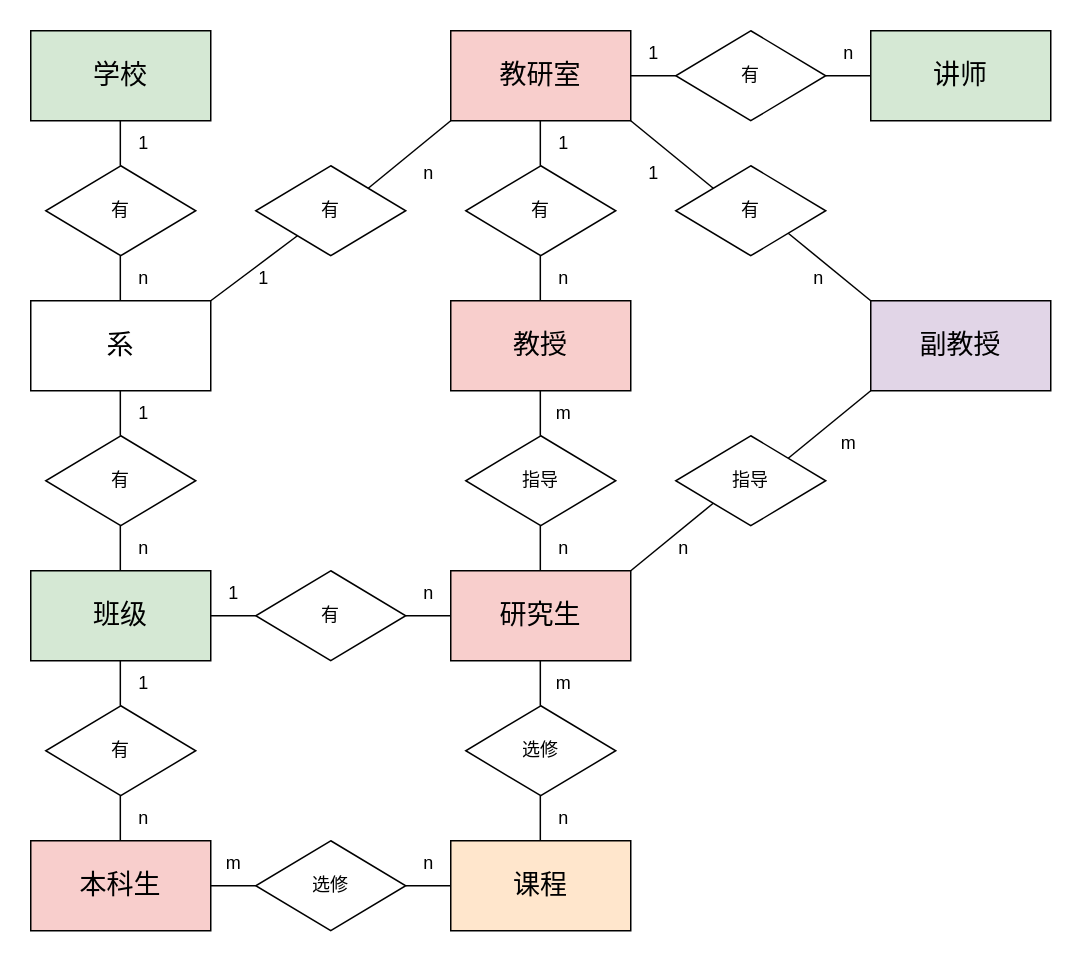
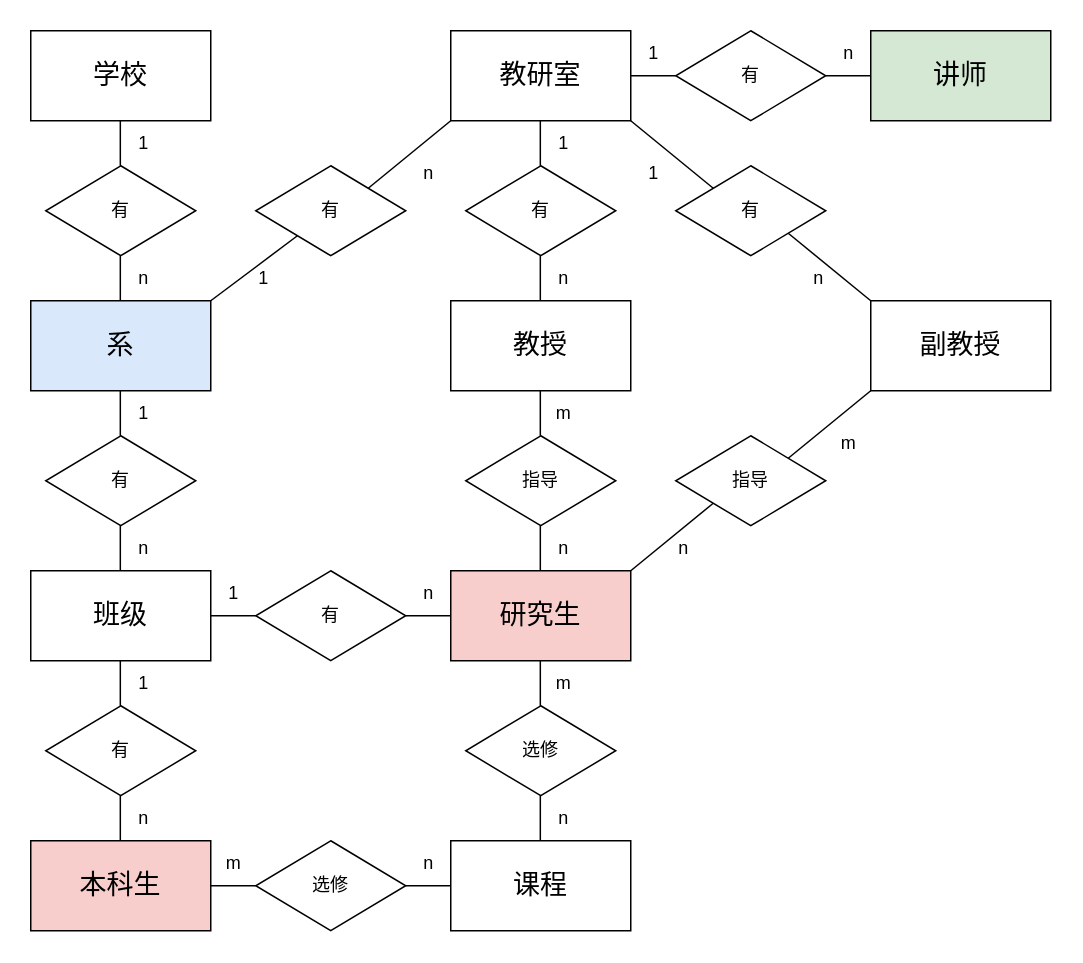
  <mxCell id="0" />
  <mxCell id="1" parent="0" />
- <mxCell id="2" value="&lt;font style=&quot;font-size: 18px;&quot;&gt;系&lt;/font&gt;" style="rounded=0;whiteSpace=wrap;html=1;" vertex="1" parent="1"><mxGeometry x="20" y="200" width="120" height="60" as="geometry" /></mxCell>
- <mxCell id="3" value="&lt;font style=&quot;font-size: 18px;&quot;&gt;学校&lt;/font&gt;" style="rounded=0;whiteSpace=wrap;html=1;fillColor=#d5e8d4;" vertex="1" parent="1"><mxGeometry x="20" y="20" width="120" height="60" as="geometry" /></mxCell>
- <mxCell id="4" value="&lt;font style=&quot;font-size: 18px;&quot;&gt;班级&lt;/font&gt;" style="rounded=0;whiteSpace=wrap;html=1;fillColor=#d5e8d4;" vertex="1" parent="1"><mxGeometry x="20" y="380" width="120" height="60" as="geometry" /></mxCell>
+ <mxCell id="2" value="&lt;font style=&quot;font-size: 18px;&quot;&gt;系&lt;/font&gt;" style="rounded=0;whiteSpace=wrap;html=1;fillColor=#dae8fc;" vertex="1" parent="1"><mxGeometry x="20" y="200" width="120" height="60" as="geometry" /></mxCell>
+ <mxCell id="3" value="&lt;font style=&quot;font-size: 18px;&quot;&gt;学校&lt;/font&gt;" style="rounded=0;whiteSpace=wrap;html=1;" vertex="1" parent="1"><mxGeometry x="20" y="20" width="120" height="60" as="geometry" /></mxCell>
+ <mxCell id="4" value="&lt;font style=&quot;font-size: 18px;&quot;&gt;班级&lt;/font&gt;" style="rounded=0;whiteSpace=wrap;html=1;" vertex="1" parent="1"><mxGeometry x="20" y="380" width="120" height="60" as="geometry" /></mxCell>
  <mxCell id="5" value="&lt;font style=&quot;font-size: 18px;&quot;&gt;本科生&lt;/font&gt;" style="rounded=0;whiteSpace=wrap;html=1;fillColor=#f8cecc;" vertex="1" parent="1"><mxGeometry x="20" y="560" width="120" height="60" as="geometry" /></mxCell>
  <mxCell id="6" value="&lt;font style=&quot;font-size: 18px;&quot;&gt;研究生&lt;/font&gt;" style="rounded=0;whiteSpace=wrap;html=1;fillColor=#f8cecc;" vertex="1" parent="1"><mxGeometry x="300" y="380" width="120" height="60" as="geometry" /></mxCell>
- <mxCell id="7" value="&lt;font style=&quot;font-size: 18px;&quot;&gt;课程&lt;/font&gt;" style="rounded=0;whiteSpace=wrap;html=1;fillColor=#ffe6cc;" vertex="1" parent="1"><mxGeometry x="300" y="560" width="120" height="60" as="geometry" /></mxCell>
- <mxCell id="8" value="&lt;span style=&quot;font-size: 18px;&quot;&gt;副教授&lt;/span&gt;" style="rounded=0;whiteSpace=wrap;html=1;fillColor=#e1d5e7;" vertex="1" parent="1"><mxGeometry x="580" y="200" width="120" height="60" as="geometry" /></mxCell>
- <mxCell id="9" value="&lt;font style=&quot;font-size: 18px;&quot;&gt;教授&lt;/font&gt;" style="rounded=0;whiteSpace=wrap;html=1;fillColor=#f8cecc;" vertex="1" parent="1"><mxGeometry x="300" y="200" width="120" height="60" as="geometry" /></mxCell>
+ <mxCell id="7" value="&lt;font style=&quot;font-size: 18px;&quot;&gt;课程&lt;/font&gt;" style="rounded=0;whiteSpace=wrap;html=1;" vertex="1" parent="1"><mxGeometry x="300" y="560" width="120" height="60" as="geometry" /></mxCell>
+ <mxCell id="8" value="&lt;span style=&quot;font-size: 18px;&quot;&gt;副教授&lt;/span&gt;" style="rounded=0;whiteSpace=wrap;html=1;" vertex="1" parent="1"><mxGeometry x="580" y="200" width="120" height="60" as="geometry" /></mxCell>
+ <mxCell id="9" value="&lt;font style=&quot;font-size: 18px;&quot;&gt;教授&lt;/font&gt;" style="rounded=0;whiteSpace=wrap;html=1;" vertex="1" parent="1"><mxGeometry x="300" y="200" width="120" height="60" as="geometry" /></mxCell>
  <mxCell id="10" value="&lt;font style=&quot;font-size: 18px;&quot;&gt;讲师&lt;/font&gt;" style="rounded=0;whiteSpace=wrap;html=1;fillColor=#d5e8d4;" vertex="1" parent="1"><mxGeometry x="580" y="20" width="120" height="60" as="geometry" /></mxCell>
- <mxCell id="11" value="&lt;font style=&quot;font-size: 18px;&quot;&gt;教研室&lt;/font&gt;" style="rounded=0;whiteSpace=wrap;html=1;fillColor=#f8cecc;" vertex="1" parent="1"><mxGeometry x="300" y="20" width="120" height="60" as="geometry" /></mxCell>
+ <mxCell id="11" value="&lt;font style=&quot;font-size: 18px;&quot;&gt;教研室&lt;/font&gt;" style="rounded=0;whiteSpace=wrap;html=1;" vertex="1" parent="1"><mxGeometry x="300" y="20" width="120" height="60" as="geometry" /></mxCell>
  <mxCell id="12" value="有" style="rhombus;whiteSpace=wrap;html=1;" vertex="1" parent="1"><mxGeometry x="30" y="110" width="100" height="60" as="geometry" /></mxCell>
  <mxCell id="13" value="有" style="rhombus;whiteSpace=wrap;html=1;" vertex="1" parent="1"><mxGeometry x="30" y="290" width="100" height="60" as="geometry" /></mxCell>
  <mxCell id="14" value="" style="endArrow=none;html=1;rounded=0;" edge="1" parent="1"><mxGeometry width="50" height="50" relative="1" as="geometry"><mxPoint x="79.71" y="110" as="sourcePoint" /><mxPoint x="79.71" y="80" as="targetPoint" /></mxGeometry></mxCell>
  <mxCell id="15" value="" style="endArrow=none;html=1;rounded=0;" edge="1" parent="1"><mxGeometry width="50" height="50" relative="1" as="geometry"><mxPoint x="79.71" y="200" as="sourcePoint" /><mxPoint x="79.71" y="170" as="targetPoint" /></mxGeometry></mxCell>
  <mxCell id="16" value="" style="endArrow=none;html=1;rounded=0;" edge="1" parent="1"><mxGeometry width="50" height="50" relative="1" as="geometry"><mxPoint x="79.71" y="290" as="sourcePoint" /><mxPoint x="79.71" y="260" as="targetPoint" /></mxGeometry></mxCell>
  <mxCell id="17" value="" style="endArrow=none;html=1;rounded=0;" edge="1" parent="1"><mxGeometry width="50" height="50" relative="1" as="geometry"><mxPoint x="79.71" y="380" as="sourcePoint" /><mxPoint x="79.71" y="350" as="targetPoint" /></mxGeometry></mxCell>
  <mxCell id="18" value="n" style="text;html=1;align=center;verticalAlign=middle;resizable=0;points=[];autosize=1;strokeColor=none;fillColor=none;" vertex="1" parent="1"><mxGeometry x="80" y="350" width="30" height="30" as="geometry" /></mxCell>
  <mxCell id="19" value="1" style="text;html=1;align=center;verticalAlign=middle;resizable=0;points=[];autosize=1;strokeColor=none;fillColor=none;" vertex="1" parent="1"><mxGeometry x="80" y="260" width="30" height="30" as="geometry" /></mxCell>
  <mxCell id="20" value="n" style="text;html=1;align=center;verticalAlign=middle;resizable=0;points=[];autosize=1;strokeColor=none;fillColor=none;" vertex="1" parent="1"><mxGeometry x="80" y="170" width="30" height="30" as="geometry" /></mxCell>
  <mxCell id="21" value="1" style="text;html=1;align=center;verticalAlign=middle;resizable=0;points=[];autosize=1;strokeColor=none;fillColor=none;" vertex="1" parent="1"><mxGeometry x="80" y="80" width="30" height="30" as="geometry" /></mxCell>
  <mxCell id="22" value="选修" style="rhombus;whiteSpace=wrap;html=1;" vertex="1" parent="1"><mxGeometry x="170" y="560" width="100" height="60" as="geometry" /></mxCell>
  <mxCell id="23" value="" style="endArrow=none;html=1;rounded=0;exitX=0;exitY=0.5;exitDx=0;exitDy=0;entryX=1;entryY=0.5;entryDx=0;entryDy=0;" edge="1" parent="1" source="22" target="5"><mxGeometry width="50" height="50" relative="1" as="geometry"><mxPoint x="229.71" y="560" as="sourcePoint" /><mxPoint x="229.71" y="530" as="targetPoint" /></mxGeometry></mxCell>
  <mxCell id="24" value="" style="endArrow=none;html=1;rounded=0;exitX=0;exitY=0.5;exitDx=0;exitDy=0;entryX=1;entryY=0.5;entryDx=0;entryDy=0;" edge="1" parent="1" source="7" target="22"><mxGeometry width="50" height="50" relative="1" as="geometry"><mxPoint x="229.71" y="650" as="sourcePoint" /><mxPoint x="229.71" y="620" as="targetPoint" /></mxGeometry></mxCell>
  <mxCell id="25" value="n" style="text;html=1;align=center;verticalAlign=middle;resizable=0;points=[];autosize=1;strokeColor=none;fillColor=none;" vertex="1" parent="1"><mxGeometry x="270" y="560" width="30" height="30" as="geometry" /></mxCell>
  <mxCell id="26" value="m" style="text;html=1;align=center;verticalAlign=middle;resizable=0;points=[];autosize=1;strokeColor=none;fillColor=none;" vertex="1" parent="1"><mxGeometry x="140" y="560" width="30" height="30" as="geometry" /></mxCell>
  <mxCell id="27" value="选修" style="rhombus;whiteSpace=wrap;html=1;" vertex="1" parent="1"><mxGeometry x="310" y="470" width="100" height="60" as="geometry" /></mxCell>
  <mxCell id="28" value="" style="endArrow=none;html=1;rounded=0;" edge="1" parent="1"><mxGeometry width="50" height="50" relative="1" as="geometry"><mxPoint x="359.71" y="470" as="sourcePoint" /><mxPoint x="359.71" y="440" as="targetPoint" /></mxGeometry></mxCell>
  <mxCell id="29" value="" style="endArrow=none;html=1;rounded=0;" edge="1" parent="1"><mxGeometry width="50" height="50" relative="1" as="geometry"><mxPoint x="359.71" y="560" as="sourcePoint" /><mxPoint x="359.71" y="530" as="targetPoint" /></mxGeometry></mxCell>
  <mxCell id="30" value="n" style="text;html=1;align=center;verticalAlign=middle;resizable=0;points=[];autosize=1;strokeColor=none;fillColor=none;" vertex="1" parent="1"><mxGeometry x="360" y="530" width="30" height="30" as="geometry" /></mxCell>
  <mxCell id="31" value="m" style="text;html=1;align=center;verticalAlign=middle;resizable=0;points=[];autosize=1;strokeColor=none;fillColor=none;" vertex="1" parent="1"><mxGeometry x="360" y="440" width="30" height="30" as="geometry" /></mxCell>
  <mxCell id="32" value="有" style="rhombus;whiteSpace=wrap;html=1;" vertex="1" parent="1"><mxGeometry x="170" y="380" width="100" height="60" as="geometry" /></mxCell>
  <mxCell id="33" value="" style="endArrow=none;html=1;rounded=0;entryX=0;entryY=0.5;entryDx=0;entryDy=0;exitX=1;exitY=0.5;exitDx=0;exitDy=0;" edge="1" parent="1" source="4" target="32"><mxGeometry width="50" height="50" relative="1" as="geometry"><mxPoint x="140" y="380" as="sourcePoint" /><mxPoint x="190" y="330" as="targetPoint" /></mxGeometry></mxCell>
  <mxCell id="34" value="" style="endArrow=none;html=1;rounded=0;entryX=0;entryY=0.5;entryDx=0;entryDy=0;exitX=1;exitY=0.5;exitDx=0;exitDy=0;" edge="1" parent="1" source="32" target="6"><mxGeometry width="50" height="50" relative="1" as="geometry"><mxPoint x="290" y="320" as="sourcePoint" /><mxPoint x="340" y="260" as="targetPoint" /></mxGeometry></mxCell>
  <mxCell id="35" value="1" style="text;html=1;align=center;verticalAlign=middle;resizable=0;points=[];autosize=1;strokeColor=none;fillColor=none;" vertex="1" parent="1"><mxGeometry x="140" y="380" width="30" height="30" as="geometry" /></mxCell>
  <mxCell id="36" value="n" style="text;html=1;align=center;verticalAlign=middle;resizable=0;points=[];autosize=1;strokeColor=none;fillColor=none;" vertex="1" parent="1"><mxGeometry x="270" y="380" width="30" height="30" as="geometry" /></mxCell>
  <mxCell id="37" value="有" style="rhombus;whiteSpace=wrap;html=1;" vertex="1" parent="1"><mxGeometry x="170" y="110" width="100" height="60" as="geometry" /></mxCell>
  <mxCell id="38" value="" style="endArrow=none;html=1;rounded=0;" edge="1" parent="1" target="37"><mxGeometry width="50" height="50" relative="1" as="geometry"><mxPoint x="140" y="200" as="sourcePoint" /><mxPoint x="190" y="150" as="targetPoint" /></mxGeometry></mxCell>
  <mxCell id="39" value="1" style="text;html=1;align=center;verticalAlign=middle;resizable=0;points=[];autosize=1;strokeColor=none;fillColor=none;" vertex="1" parent="1"><mxGeometry x="160" y="170" width="30" height="30" as="geometry" /></mxCell>
  <mxCell id="40" value="有" style="rhombus;whiteSpace=wrap;html=1;" vertex="1" parent="1"><mxGeometry x="450" y="110" width="100" height="60" as="geometry" /></mxCell>
  <mxCell id="41" value="" style="endArrow=none;html=1;rounded=0;exitX=0;exitY=0;exitDx=0;exitDy=0;" edge="1" parent="1" source="40"><mxGeometry width="50" height="50" relative="1" as="geometry"><mxPoint x="370" y="130" as="sourcePoint" /><mxPoint x="420" y="80" as="targetPoint" /></mxGeometry></mxCell>
  <mxCell id="42" value="1" style="text;html=1;align=center;verticalAlign=middle;resizable=0;points=[];autosize=1;strokeColor=none;fillColor=none;" vertex="1" parent="1"><mxGeometry x="420" y="100" width="30" height="30" as="geometry" /></mxCell>
  <mxCell id="43" value="n" style="text;html=1;align=center;verticalAlign=middle;resizable=0;points=[];autosize=1;strokeColor=none;fillColor=none;" vertex="1" parent="1"><mxGeometry x="530" y="170" width="30" height="30" as="geometry" /></mxCell>
  <mxCell id="44" value="有" style="rhombus;whiteSpace=wrap;html=1;" vertex="1" parent="1"><mxGeometry x="30" y="470" width="100" height="60" as="geometry" /></mxCell>
  <mxCell id="45" value="" style="endArrow=none;html=1;rounded=0;" edge="1" parent="1"><mxGeometry width="50" height="50" relative="1" as="geometry"><mxPoint x="79.71" y="470" as="sourcePoint" /><mxPoint x="79.71" y="440" as="targetPoint" /></mxGeometry></mxCell>
  <mxCell id="46" value="" style="endArrow=none;html=1;rounded=0;" edge="1" parent="1"><mxGeometry width="50" height="50" relative="1" as="geometry"><mxPoint x="79.71" y="560" as="sourcePoint" /><mxPoint x="79.71" y="530" as="targetPoint" /></mxGeometry></mxCell>
  <mxCell id="47" value="n" style="text;html=1;align=center;verticalAlign=middle;resizable=0;points=[];autosize=1;strokeColor=none;fillColor=none;" vertex="1" parent="1"><mxGeometry x="80" y="530" width="30" height="30" as="geometry" /></mxCell>
  <mxCell id="48" value="1" style="text;html=1;align=center;verticalAlign=middle;resizable=0;points=[];autosize=1;strokeColor=none;fillColor=none;" vertex="1" parent="1"><mxGeometry x="80" y="440" width="30" height="30" as="geometry" /></mxCell>
  <mxCell id="49" value="n" style="text;html=1;align=center;verticalAlign=middle;resizable=0;points=[];autosize=1;strokeColor=none;fillColor=none;" vertex="1" parent="1"><mxGeometry x="270" y="100" width="30" height="30" as="geometry" /></mxCell>
  <mxCell id="50" value="" style="endArrow=none;html=1;rounded=0;entryX=0;entryY=0.5;entryDx=0;entryDy=0;exitX=1;exitY=0;exitDx=0;exitDy=0;" edge="1" parent="1" source="37"><mxGeometry width="50" height="50" relative="1" as="geometry"><mxPoint x="270" y="140" as="sourcePoint" /><mxPoint x="300" y="80" as="targetPoint" /></mxGeometry></mxCell>
  <mxCell id="51" value="" style="endArrow=none;html=1;rounded=0;exitX=0;exitY=0.5;exitDx=0;exitDy=0;entryX=1;entryY=1;entryDx=0;entryDy=0;" edge="1" parent="1" target="40"><mxGeometry width="50" height="50" relative="1" as="geometry"><mxPoint x="580" y="200" as="sourcePoint" /><mxPoint x="550" y="140" as="targetPoint" /></mxGeometry></mxCell>
  <mxCell id="52" value="指导" style="rhombus;whiteSpace=wrap;html=1;" vertex="1" parent="1"><mxGeometry x="310" y="290" width="100" height="60" as="geometry" /></mxCell>
  <mxCell id="53" value="" style="endArrow=none;html=1;rounded=0;" edge="1" parent="1"><mxGeometry width="50" height="50" relative="1" as="geometry"><mxPoint x="359.71" y="290" as="sourcePoint" /><mxPoint x="359.71" y="260" as="targetPoint" /></mxGeometry></mxCell>
  <mxCell id="54" value="" style="endArrow=none;html=1;rounded=0;" edge="1" parent="1"><mxGeometry width="50" height="50" relative="1" as="geometry"><mxPoint x="359.71" y="380" as="sourcePoint" /><mxPoint x="359.71" y="350" as="targetPoint" /></mxGeometry></mxCell>
  <mxCell id="55" value="n" style="text;html=1;align=center;verticalAlign=middle;resizable=0;points=[];autosize=1;strokeColor=none;fillColor=none;" vertex="1" parent="1"><mxGeometry x="360" y="350" width="30" height="30" as="geometry" /></mxCell>
  <mxCell id="56" value="m" style="text;html=1;align=center;verticalAlign=middle;resizable=0;points=[];autosize=1;strokeColor=none;fillColor=none;" vertex="1" parent="1"><mxGeometry x="360" y="260" width="30" height="30" as="geometry" /></mxCell>
  <mxCell id="57" value="指导" style="rhombus;whiteSpace=wrap;html=1;" vertex="1" parent="1"><mxGeometry x="450" y="290" width="100" height="60" as="geometry" /></mxCell>
  <mxCell id="58" value="" style="endArrow=none;html=1;rounded=0;entryX=0;entryY=1;entryDx=0;entryDy=0;" edge="1" parent="1" target="57"><mxGeometry width="50" height="50" relative="1" as="geometry"><mxPoint x="420" y="380" as="sourcePoint" /><mxPoint x="470" y="330" as="targetPoint" /></mxGeometry></mxCell>
  <mxCell id="59" value="n" style="text;html=1;align=center;verticalAlign=middle;resizable=0;points=[];autosize=1;strokeColor=none;fillColor=none;" vertex="1" parent="1"><mxGeometry x="440" y="350" width="30" height="30" as="geometry" /></mxCell>
  <mxCell id="60" value="m" style="text;html=1;align=center;verticalAlign=middle;resizable=0;points=[];autosize=1;strokeColor=none;fillColor=none;" vertex="1" parent="1"><mxGeometry x="550" y="280" width="30" height="30" as="geometry" /></mxCell>
  <mxCell id="61" value="" style="endArrow=none;html=1;rounded=0;entryX=0;entryY=0.5;entryDx=0;entryDy=0;exitX=1;exitY=0;exitDx=0;exitDy=0;" edge="1" parent="1" source="57"><mxGeometry width="50" height="50" relative="1" as="geometry"><mxPoint x="550" y="320" as="sourcePoint" /><mxPoint x="580" y="260" as="targetPoint" /></mxGeometry></mxCell>
  <mxCell id="62" value="有" style="rhombus;whiteSpace=wrap;html=1;" vertex="1" parent="1"><mxGeometry x="310" y="110" width="100" height="60" as="geometry" /></mxCell>
  <mxCell id="63" value="" style="endArrow=none;html=1;rounded=0;" edge="1" parent="1"><mxGeometry width="50" height="50" relative="1" as="geometry"><mxPoint x="359.71" y="110" as="sourcePoint" /><mxPoint x="359.71" y="80" as="targetPoint" /></mxGeometry></mxCell>
  <mxCell id="64" value="" style="endArrow=none;html=1;rounded=0;" edge="1" parent="1"><mxGeometry width="50" height="50" relative="1" as="geometry"><mxPoint x="359.71" y="200" as="sourcePoint" /><mxPoint x="359.71" y="170" as="targetPoint" /></mxGeometry></mxCell>
  <mxCell id="65" value="n" style="text;html=1;align=center;verticalAlign=middle;resizable=0;points=[];autosize=1;strokeColor=none;fillColor=none;" vertex="1" parent="1"><mxGeometry x="360" y="170" width="30" height="30" as="geometry" /></mxCell>
  <mxCell id="66" value="1" style="text;html=1;align=center;verticalAlign=middle;resizable=0;points=[];autosize=1;strokeColor=none;fillColor=none;" vertex="1" parent="1"><mxGeometry x="360" y="80" width="30" height="30" as="geometry" /></mxCell>
  <mxCell id="67" value="有" style="rhombus;whiteSpace=wrap;html=1;" vertex="1" parent="1"><mxGeometry x="450" y="20" width="100" height="60" as="geometry" /></mxCell>
  <mxCell id="68" value="" style="endArrow=none;html=1;rounded=0;entryX=0;entryY=0.5;entryDx=0;entryDy=0;exitX=1;exitY=0.5;exitDx=0;exitDy=0;" edge="1" parent="1" target="67"><mxGeometry width="50" height="50" relative="1" as="geometry"><mxPoint x="420" y="50" as="sourcePoint" /><mxPoint x="470" y="-30" as="targetPoint" /></mxGeometry></mxCell>
  <mxCell id="69" value="" style="endArrow=none;html=1;rounded=0;entryX=0;entryY=0.5;entryDx=0;entryDy=0;exitX=1;exitY=0.5;exitDx=0;exitDy=0;" edge="1" parent="1" source="67"><mxGeometry width="50" height="50" relative="1" as="geometry"><mxPoint x="570" y="-40" as="sourcePoint" /><mxPoint x="580" y="50" as="targetPoint" /></mxGeometry></mxCell>
  <mxCell id="70" value="1" style="text;html=1;align=center;verticalAlign=middle;resizable=0;points=[];autosize=1;strokeColor=none;fillColor=none;" vertex="1" parent="1"><mxGeometry x="420" y="20" width="30" height="30" as="geometry" /></mxCell>
  <mxCell id="71" value="n" style="text;html=1;align=center;verticalAlign=middle;resizable=0;points=[];autosize=1;strokeColor=none;fillColor=none;" vertex="1" parent="1"><mxGeometry x="550" y="20" width="30" height="30" as="geometry" /></mxCell>
